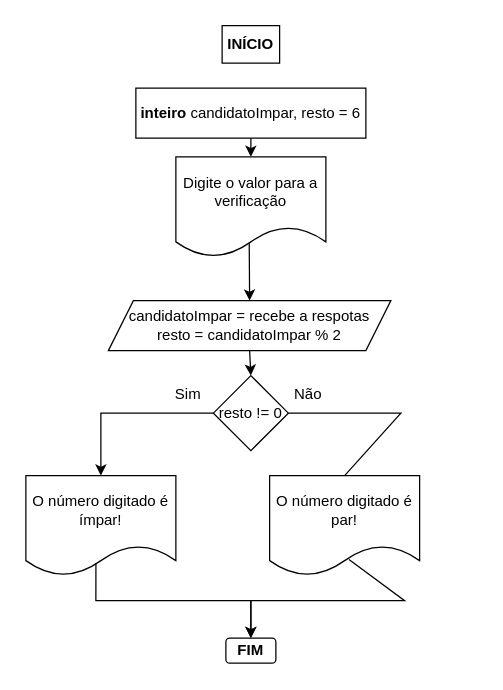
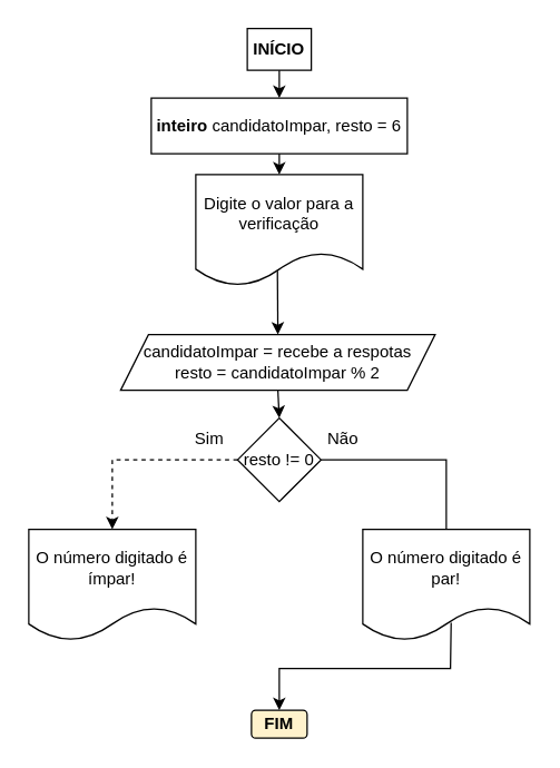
  <mxCell id="0" />
  <mxCell id="1" parent="0" />
  <mxCell id="2" value="&lt;b&gt;INÍCIO&lt;/b&gt;" style="whiteSpace=wrap;html=1;rounded=0;" parent="1" vertex="1"><mxGeometry x="177" y="20" width="46" height="30" as="geometry" /></mxCell>
  <mxCell id="3" value="&lt;b&gt;inteiro &lt;/b&gt;candidatoImpar, resto = 6" style="rounded=0;whiteSpace=wrap;html=1;" parent="1" vertex="1"><mxGeometry x="108" y="70" width="184" height="40" as="geometry" /></mxCell>
  <mxCell id="4" value="Digite o valor para a verificação" style="shape=document;whiteSpace=wrap;html=1;boundedLbl=1;" parent="1" vertex="1"><mxGeometry x="140" y="125" width="120" height="80" as="geometry" /></mxCell>
  <mxCell id="5" value="&lt;div&gt;candidatoImpar = recebe a respotas&lt;/div&gt;&lt;div&gt;resto = candidatoImpar % 2&lt;br&gt; &lt;/div&gt;" style="shape=parallelogram;perimeter=parallelogramPerimeter;whiteSpace=wrap;html=1;fixedSize=1;" parent="1" vertex="1"><mxGeometry x="86" y="240" width="226" height="40" as="geometry" /></mxCell>
  <mxCell id="6" value="resto != 0" style="rhombus;whiteSpace=wrap;html=1;" parent="1" vertex="1"><mxGeometry x="170" y="300" width="60" height="60" as="geometry" /></mxCell>
  <mxCell id="7" value="O número digitado é ímpar!" style="shape=document;whiteSpace=wrap;html=1;boundedLbl=1;" parent="1" vertex="1"><mxGeometry x="20" y="380" width="120" height="80" as="geometry" /></mxCell>
- <mxCell id="8" value="&lt;font style=&quot;vertical-align: inherit;&quot;&gt;&lt;font style=&quot;vertical-align: inherit;&quot;&gt;&lt;font style=&quot;vertical-align: inherit;&quot;&gt;&lt;font style=&quot;vertical-align: inherit;&quot;&gt;O número digitado é par!&lt;/font&gt;&lt;/font&gt;&lt;/font&gt;&lt;/font&gt;" style="shape=document;whiteSpace=wrap;html=1;boundedLbl=1;" parent="1" vertex="1"><mxGeometry x="215" y="380" width="120" height="80" as="geometry" /></mxCell>
- <mxCell id="9" value="&lt;b&gt;FIM&lt;/b&gt;" style="rounded=1;whiteSpace=wrap;html=1;" parent="1" vertex="1"><mxGeometry x="180" y="510" width="40" height="20" as="geometry" /></mxCell>
+ <mxCell id="8" value="&lt;font style=&quot;vertical-align: inherit;&quot;&gt;&lt;font style=&quot;vertical-align: inherit;&quot;&gt;&lt;font style=&quot;vertical-align: inherit;&quot;&gt;&lt;font style=&quot;vertical-align: inherit;&quot;&gt;O número digitado é par!&lt;/font&gt;&lt;/font&gt;&lt;/font&gt;&lt;/font&gt;" style="shape=document;whiteSpace=wrap;html=1;boundedLbl=1;" parent="1" vertex="1"><mxGeometry x="260" y="380" width="120" height="80" as="geometry" /></mxCell>
+ <mxCell id="9" value="&lt;b&gt;FIM&lt;/b&gt;" style="rounded=1;whiteSpace=wrap;html=1;fillColor=#fff2cc;" parent="1" vertex="1"><mxGeometry x="180" y="510" width="40" height="20" as="geometry" /></mxCell>
+ <mxCell id="10" value="" style="endArrow=classic;html=1;rounded=0;exitX=0.5;exitY=1;exitDx=0;exitDy=0;entryX=0.5;entryY=0;entryDx=0;entryDy=0;" parent="1" source="2" target="3" edge="1"><mxGeometry width="50" height="50" relative="1" as="geometry"><mxPoint x="-14" y="220" as="sourcePoint" /><mxPoint x="36" y="170" as="targetPoint" /></mxGeometry></mxCell>
  <mxCell id="11" value="" style="endArrow=classic;html=1;rounded=0;exitX=0.5;exitY=1;exitDx=0;exitDy=0;entryX=0.5;entryY=0;entryDx=0;entryDy=0;" parent="1" source="3" target="4" edge="1"><mxGeometry width="50" height="50" relative="1" as="geometry"><mxPoint x="56" y="220" as="sourcePoint" /><mxPoint x="36" y="170" as="targetPoint" /></mxGeometry></mxCell>
  <mxCell id="12" value="" style="endArrow=classic;html=1;rounded=0;exitX=0.489;exitY=0.865;exitDx=0;exitDy=0;exitPerimeter=0;entryX=0.5;entryY=0;entryDx=0;entryDy=0;" parent="1" source="4" target="5" edge="1"><mxGeometry width="50" height="50" relative="1" as="geometry"><mxPoint x="106" y="230" as="sourcePoint" /><mxPoint x="36" y="170" as="targetPoint" /></mxGeometry></mxCell>
  <mxCell id="13" value="" style="endArrow=classic;html=1;rounded=0;exitX=0.5;exitY=1;exitDx=0;exitDy=0;entryX=0.5;entryY=0;entryDx=0;entryDy=0;" parent="1" source="5" target="6" edge="1"><mxGeometry width="50" height="50" relative="1" as="geometry"><mxPoint x="-14" y="220" as="sourcePoint" /><mxPoint x="36" y="170" as="targetPoint" /></mxGeometry></mxCell>
- <mxCell id="14" value="" style="endArrow=classic;html=1;rounded=0;exitX=0;exitY=0.5;exitDx=0;exitDy=0;entryX=0.5;entryY=0;entryDx=0;entryDy=0;" parent="1" source="6" target="7" edge="1"><mxGeometry width="50" height="50" relative="1" as="geometry"><mxPoint x="-14" y="220" as="sourcePoint" /><mxPoint x="36" y="170" as="targetPoint" /><Array as="points"><mxPoint x="80" y="330" /></Array></mxGeometry></mxCell>
+ <mxCell id="14" value="" style="endArrow=classic;html=1;rounded=0;exitX=0;exitY=0.5;exitDx=0;exitDy=0;entryX=0.5;entryY=0;entryDx=0;entryDy=0;dashed=1;" parent="1" source="6" target="7" edge="1"><mxGeometry width="50" height="50" relative="1" as="geometry"><mxPoint x="-14" y="220" as="sourcePoint" /><mxPoint x="36" y="170" as="targetPoint" /><Array as="points"><mxPoint x="80" y="330" /></Array></mxGeometry></mxCell>
  <mxCell id="15" value="" style="endArrow=none;html=1;rounded=0;exitX=1;exitY=0.5;exitDx=0;exitDy=0;entryX=0.5;entryY=0;entryDx=0;entryDy=0;" parent="1" source="6" target="8" edge="1"><mxGeometry width="50" height="50" relative="1" as="geometry"><mxPoint x="406" y="320" as="sourcePoint" /><mxPoint x="456" y="270" as="targetPoint" /><Array as="points"><mxPoint x="320" y="330" /></Array></mxGeometry></mxCell>
  <mxCell id="16" value="Sim" style="text;html=1;strokeColor=none;fillColor=none;align=center;verticalAlign=middle;whiteSpace=wrap;rounded=0;" parent="1" vertex="1"><mxGeometry x="120" y="300" width="60" height="30" as="geometry" /></mxCell>
  <mxCell id="17" value="Não" style="text;html=1;strokeColor=none;fillColor=none;align=center;verticalAlign=middle;whiteSpace=wrap;rounded=0;" parent="1" vertex="1"><mxGeometry x="216" y="300" width="60" height="30" as="geometry" /></mxCell>
- <mxCell id="18" value="" style="endArrow=classic;html=1;rounded=0;exitX=0.467;exitY=0.875;exitDx=0;exitDy=0;exitPerimeter=0;entryX=0.5;entryY=0;entryDx=0;entryDy=0;" parent="1" source="7" target="9" edge="1"><mxGeometry width="50" height="50" relative="1" as="geometry"><mxPoint x="-14" y="370" as="sourcePoint" /><mxPoint x="36" y="320" as="targetPoint" /><Array as="points"><mxPoint x="76" y="480" /><mxPoint x="200" y="480" /></Array></mxGeometry></mxCell>
  <mxCell id="19" value="" style="endArrow=classic;html=1;rounded=0;exitX=0.529;exitY=0.839;exitDx=0;exitDy=0;exitPerimeter=0;" parent="1" source="8" edge="1"><mxGeometry width="50" height="50" relative="1" as="geometry"><mxPoint x="-14" y="370" as="sourcePoint" /><mxPoint x="200" y="510" as="targetPoint" /><Array as="points"><mxPoint x="323" y="480" /><mxPoint x="200" y="480" /></Array></mxGeometry></mxCell>
